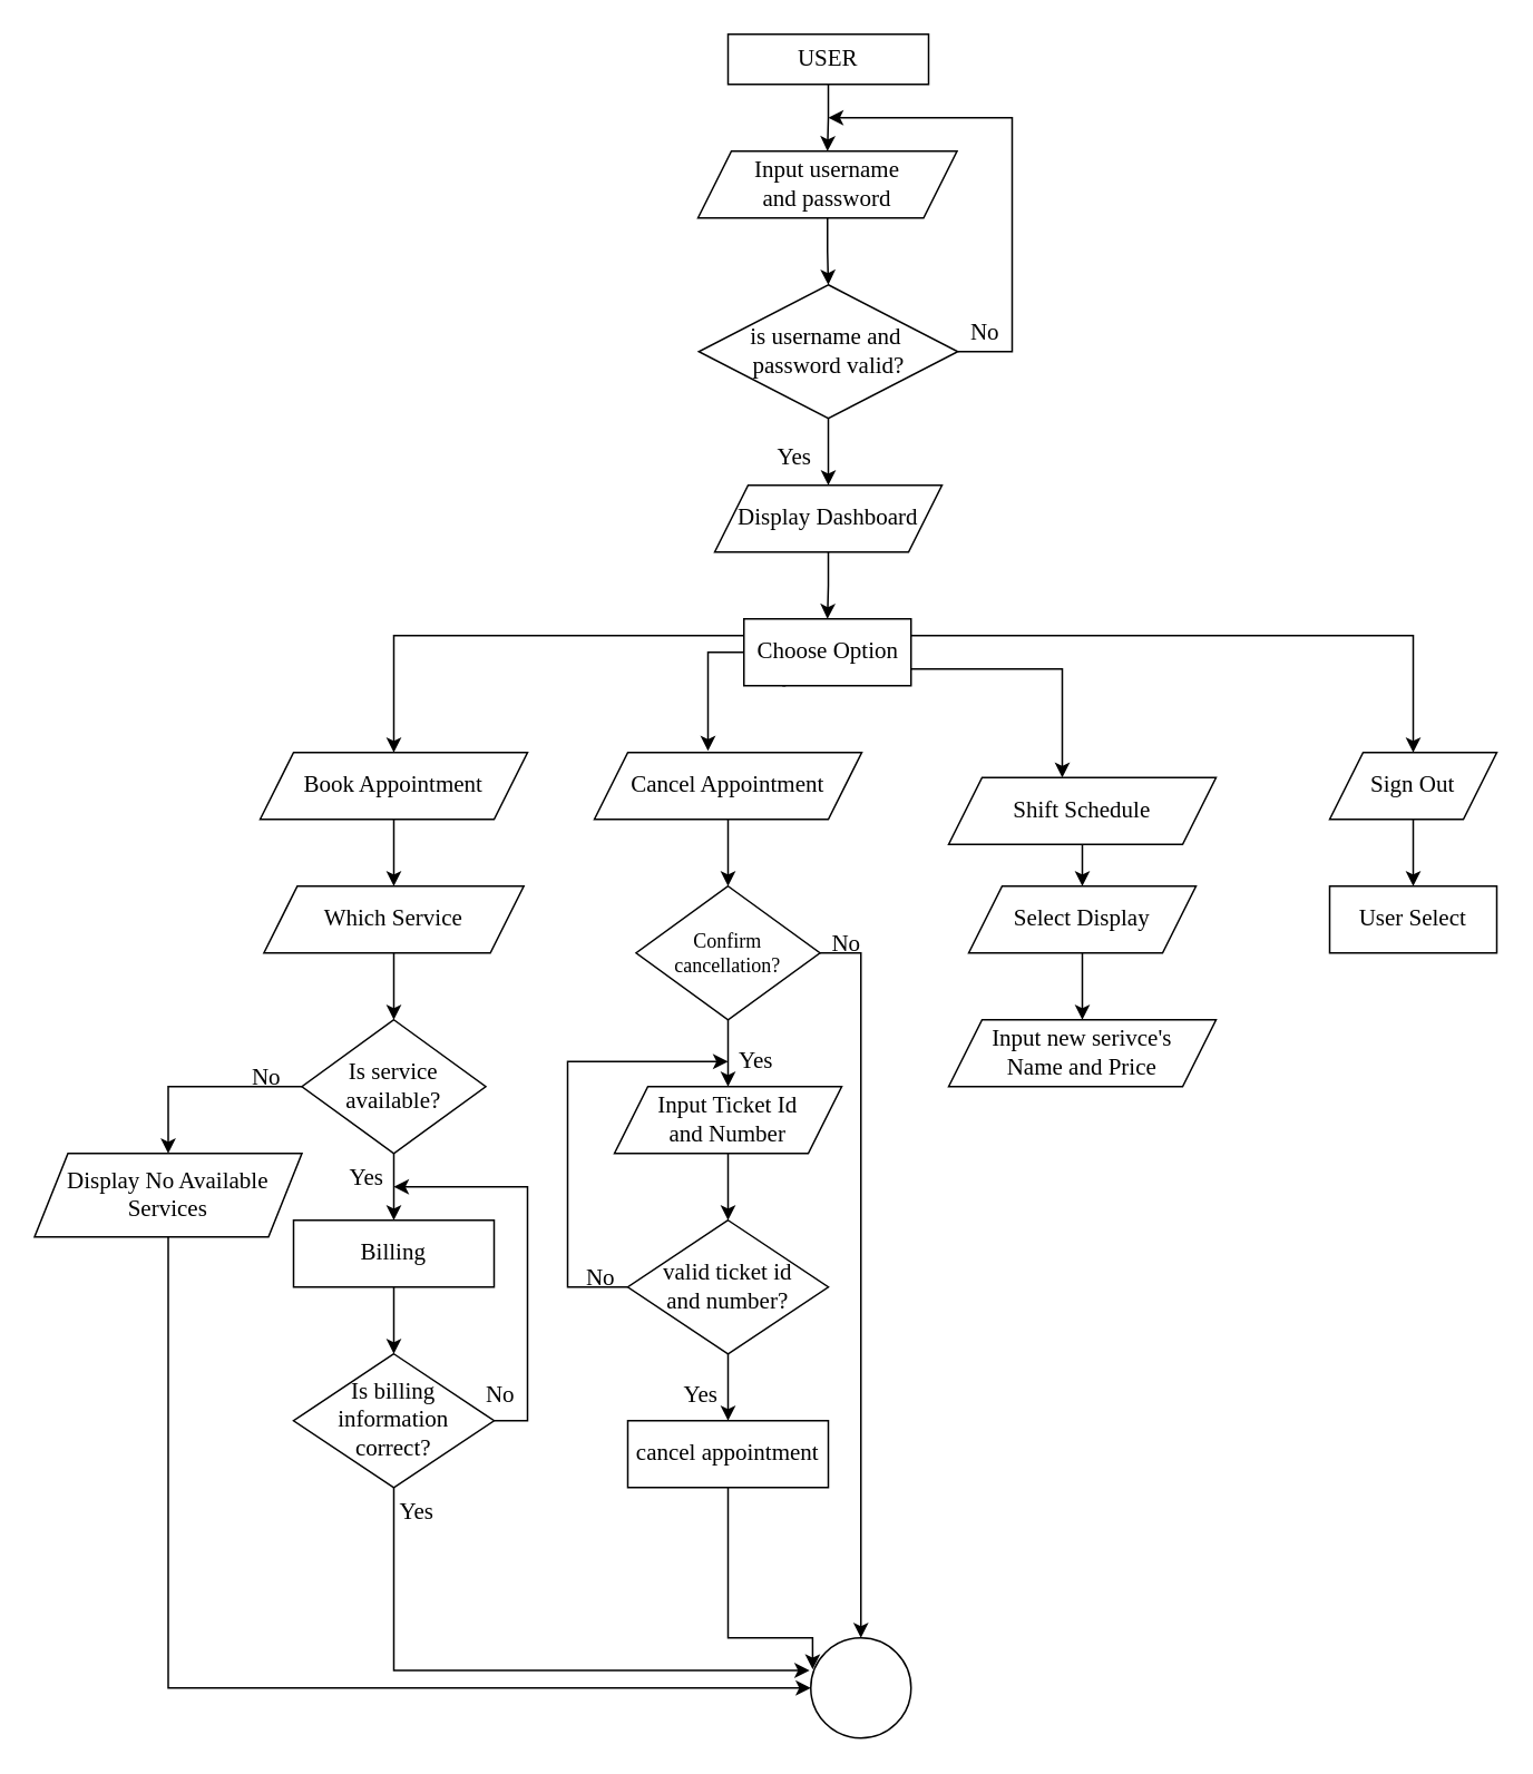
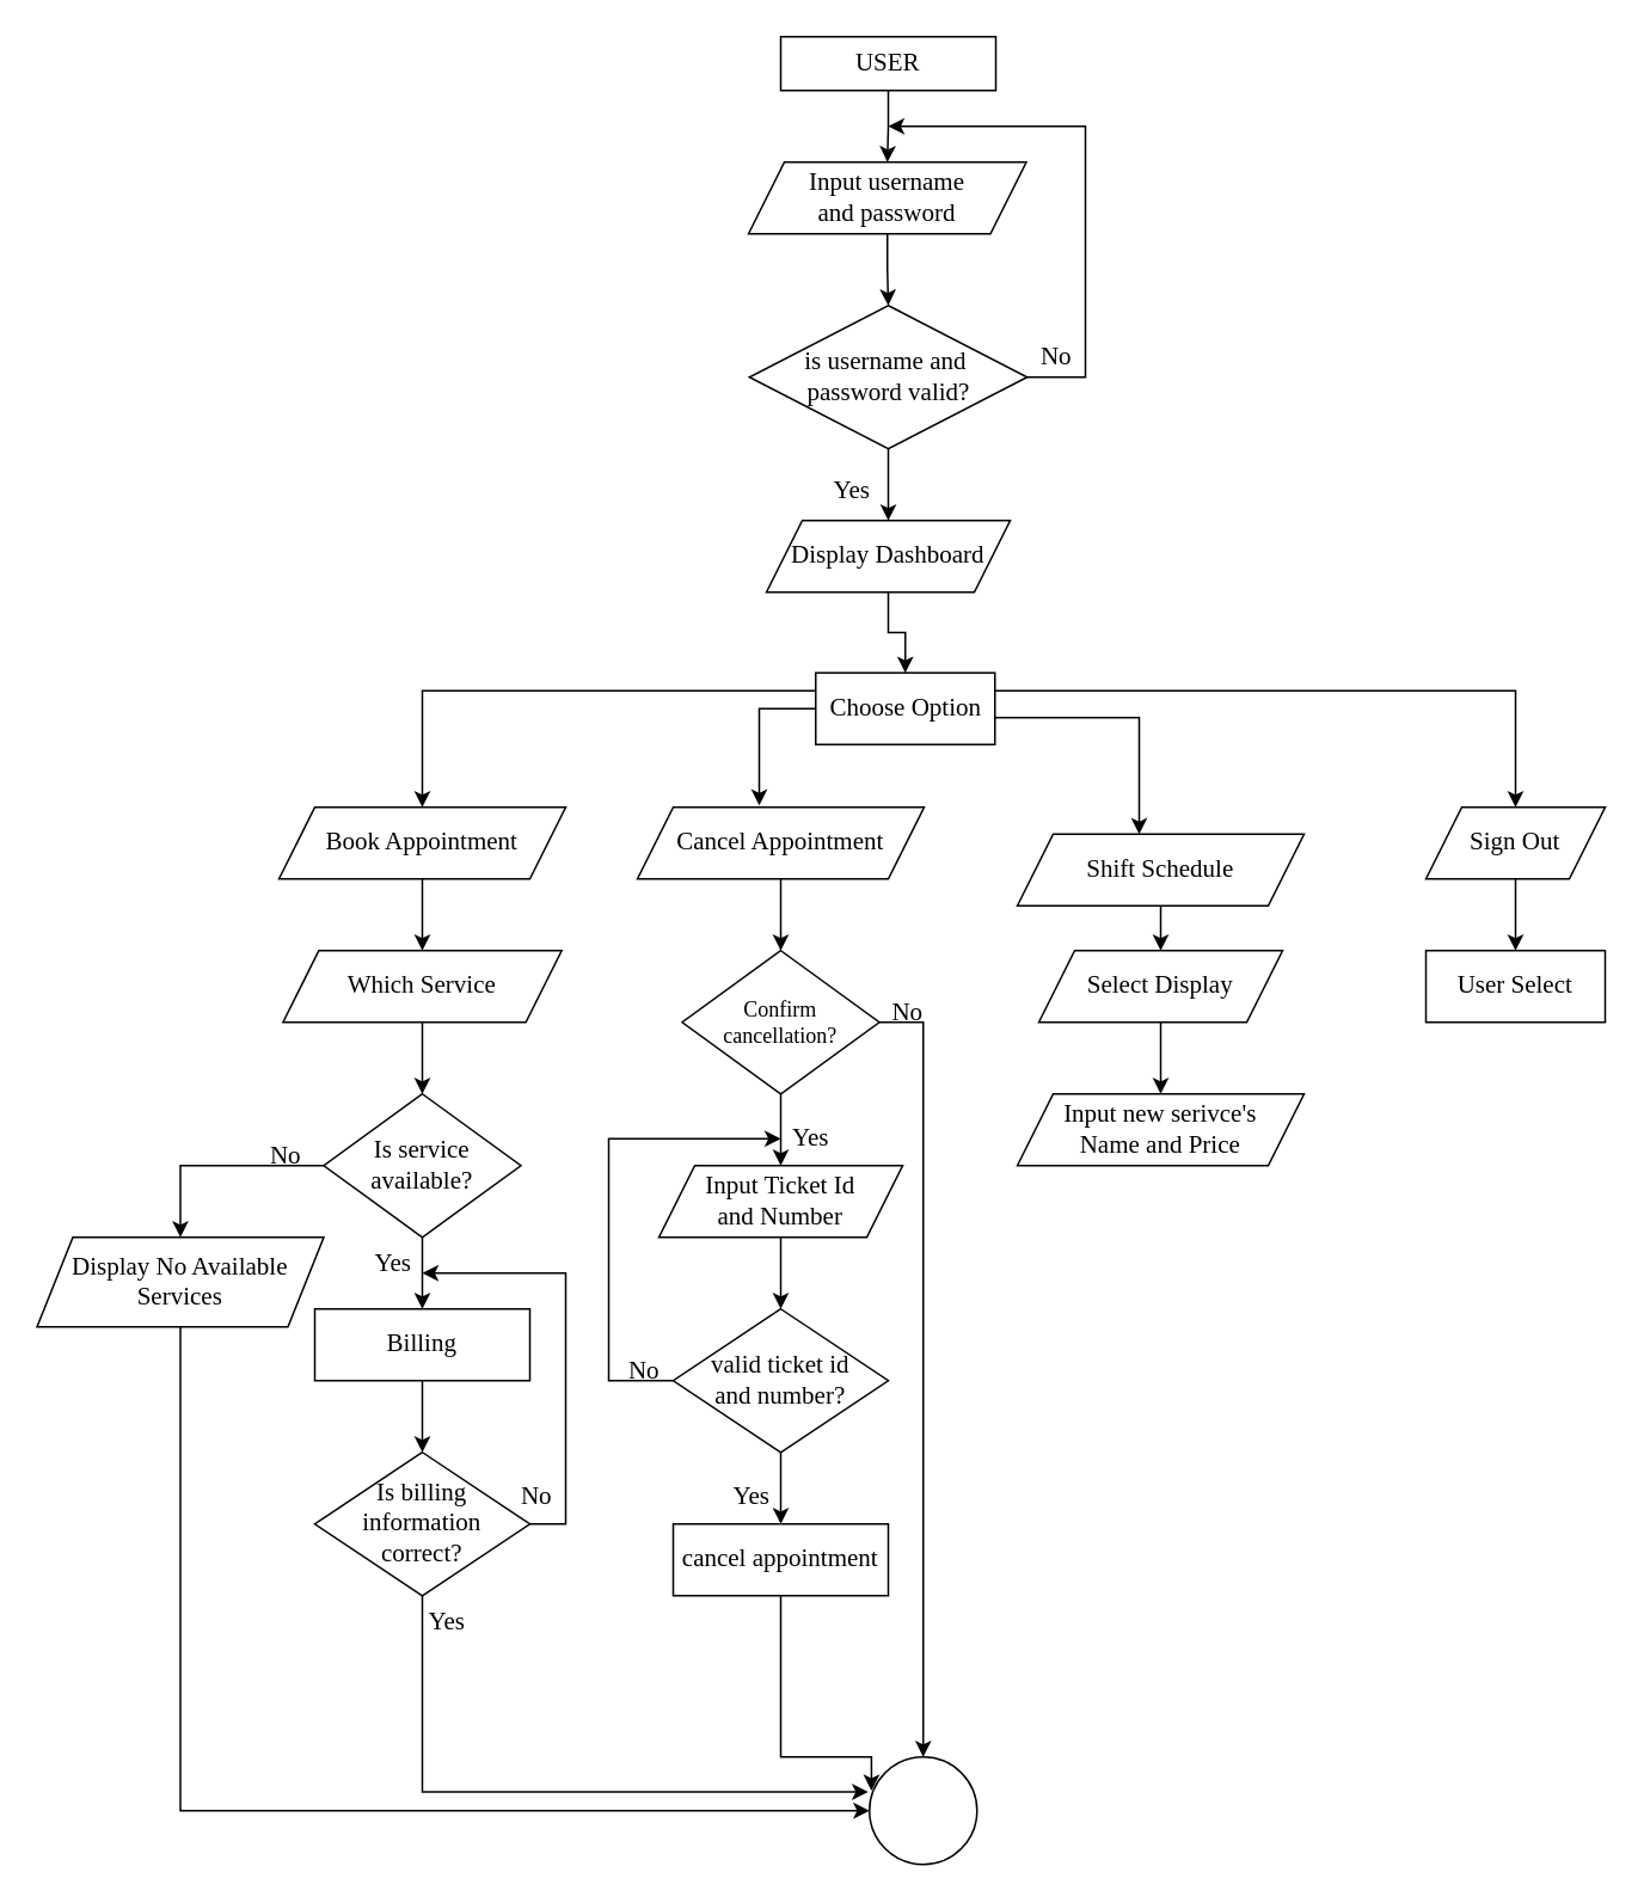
  <mxCell id="0" />
  <mxCell id="1" parent="0" />
  <mxCell id="2" style="edgeStyle=orthogonalEdgeStyle;rounded=0;orthogonalLoop=1;jettySize=auto;html=1;exitX=0.5;exitY=1;exitDx=0;exitDy=0;" parent="1" source="3" target="5" edge="1"><mxGeometry relative="1" as="geometry" /></mxCell>
  <mxCell id="3" value="USER" style="rounded=0;whiteSpace=wrap;html=1;strokeWidth=1;fontSize=14;fontStyle=0;fontFamily=Times New Roman;horizontal=1;" parent="1" vertex="1"><mxGeometry x="435" y="20" width="120" height="30" as="geometry" /></mxCell>
  <mxCell id="4" style="edgeStyle=orthogonalEdgeStyle;rounded=0;orthogonalLoop=1;jettySize=auto;html=1;exitX=0.5;exitY=1;exitDx=0;exitDy=0;entryX=0.5;entryY=0;entryDx=0;entryDy=0;strokeWidth=1;fontSize=14;fontStyle=0;fontFamily=Times New Roman;horizontal=1;" parent="1" source="5" target="8" edge="1"><mxGeometry relative="1" as="geometry" /></mxCell>
  <mxCell id="5" value="Input username&lt;br&gt;and password" style="shape=parallelogram;perimeter=parallelogramPerimeter;whiteSpace=wrap;html=1;fixedSize=1;strokeWidth=1;fontSize=14;fontStyle=0;fontFamily=Times New Roman;horizontal=1;" parent="1" vertex="1"><mxGeometry x="417" y="90" width="155" height="40" as="geometry" /></mxCell>
  <mxCell id="6" style="edgeStyle=orthogonalEdgeStyle;rounded=0;orthogonalLoop=1;jettySize=auto;html=1;exitX=0.5;exitY=1;exitDx=0;exitDy=0;" edge="1" parent="1" source="8" target="12"><mxGeometry relative="1" as="geometry" /></mxCell>
  <mxCell id="7" style="edgeStyle=orthogonalEdgeStyle;rounded=0;orthogonalLoop=1;jettySize=auto;html=1;exitX=1;exitY=0.5;exitDx=0;exitDy=0;" edge="1" parent="1" source="8"><mxGeometry relative="1" as="geometry"><mxPoint x="495" y="70" as="targetPoint" /><Array as="points"><mxPoint x="605" y="210" /><mxPoint x="605" y="70" /></Array></mxGeometry></mxCell>
  <mxCell id="8" value="is username and&amp;nbsp;&lt;br&gt;password valid?" style="rhombus;whiteSpace=wrap;html=1;strokeWidth=1;fontSize=14;fontStyle=0;fontFamily=Times New Roman;horizontal=1;" parent="1" vertex="1"><mxGeometry x="417.5" y="170" width="155" height="80" as="geometry" /></mxCell>
  <mxCell id="9" value="&lt;span style=&quot;font-size: 14px;&quot;&gt;Yes&lt;/span&gt;" style="text;html=1;align=center;verticalAlign=middle;whiteSpace=wrap;rounded=0;fontSize=14;strokeWidth=1;fontStyle=0;fontFamily=Times New Roman;horizontal=1;" parent="1" vertex="1"><mxGeometry x="445" y="259" width="60" height="30" as="geometry" /></mxCell>
  <mxCell id="10" value="&lt;span style=&quot;font-size: 14px;&quot;&gt;No&lt;/span&gt;" style="text;html=1;align=center;verticalAlign=middle;whiteSpace=wrap;rounded=0;strokeWidth=1;fontSize=14;fontStyle=0;fontFamily=Times New Roman;horizontal=1;" parent="1" vertex="1"><mxGeometry x="559" y="184" width="60" height="30" as="geometry" /></mxCell>
  <mxCell id="11" style="edgeStyle=orthogonalEdgeStyle;rounded=0;orthogonalLoop=1;jettySize=auto;html=1;exitX=0.5;exitY=1;exitDx=0;exitDy=0;entryX=0.5;entryY=0;entryDx=0;entryDy=0;" edge="1" parent="1" source="12" target="17"><mxGeometry relative="1" as="geometry" /></mxCell>
  <mxCell id="12" value="Display Dashboard" style="shape=parallelogram;perimeter=parallelogramPerimeter;whiteSpace=wrap;html=1;fixedSize=1;strokeWidth=1;fontSize=14;fontStyle=0;fontFamily=Times New Roman;horizontal=1;" vertex="1" parent="1"><mxGeometry x="427" y="290" width="136" height="40" as="geometry" /></mxCell>
  <mxCell id="13" style="edgeStyle=orthogonalEdgeStyle;rounded=0;orthogonalLoop=1;jettySize=auto;html=1;exitX=0;exitY=0.25;exitDx=0;exitDy=0;entryX=0.5;entryY=0;entryDx=0;entryDy=0;" edge="1" parent="1" source="17" target="18"><mxGeometry relative="1" as="geometry" /></mxCell>
  <mxCell id="14" style="edgeStyle=orthogonalEdgeStyle;rounded=0;orthogonalLoop=1;jettySize=auto;html=1;exitX=0;exitY=0.5;exitDx=0;exitDy=0;entryX=0.425;entryY=-0.025;entryDx=0;entryDy=0;entryPerimeter=0;" edge="1" parent="1" source="17" target="20"><mxGeometry relative="1" as="geometry" /></mxCell>
  <mxCell id="15" style="edgeStyle=orthogonalEdgeStyle;rounded=0;orthogonalLoop=1;jettySize=auto;html=1;exitX=0.25;exitY=1;exitDx=0;exitDy=0;" edge="1" parent="1" source="17" target="22"><mxGeometry relative="1" as="geometry"><Array as="points"><mxPoint x="468" y="400" /><mxPoint x="635" y="400" /></Array></mxGeometry></mxCell>
  <mxCell id="16" style="edgeStyle=orthogonalEdgeStyle;rounded=0;orthogonalLoop=1;jettySize=auto;html=1;exitX=1;exitY=0.25;exitDx=0;exitDy=0;entryX=0.5;entryY=0;entryDx=0;entryDy=0;" edge="1" parent="1" source="17" target="24"><mxGeometry relative="1" as="geometry" /></mxCell>
- <mxCell id="17" value="Choose Option" style="rounded=0;whiteSpace=wrap;html=1;strokeWidth=1;fontSize=14;fontStyle=0;fontFamily=Times New Roman;horizontal=1;" vertex="1" parent="1"><mxGeometry x="444.5" y="370" width="100" height="40" as="geometry" /></mxCell>
+ <mxCell id="17" value="Choose Option" style="rounded=0;whiteSpace=wrap;html=1;strokeWidth=1;fontSize=14;fontStyle=0;fontFamily=Times New Roman;horizontal=1;" vertex="1" parent="1"><mxGeometry x="454.5" y="375" width="100" height="40" as="geometry" /></mxCell>
  <mxCell id="18" value="Book Appointment" style="shape=parallelogram;perimeter=parallelogramPerimeter;whiteSpace=wrap;html=1;fixedSize=1;strokeWidth=1;fontSize=14;fontStyle=0;fontFamily=Times New Roman;horizontal=1;" vertex="1" parent="1"><mxGeometry x="155" y="450" width="160" height="40" as="geometry" /></mxCell>
  <mxCell id="19" style="edgeStyle=orthogonalEdgeStyle;rounded=0;orthogonalLoop=1;jettySize=auto;html=1;exitX=0.5;exitY=1;exitDx=0;exitDy=0;entryX=0.5;entryY=0;entryDx=0;entryDy=0;" edge="1" parent="1" source="20" target="47"><mxGeometry relative="1" as="geometry" /></mxCell>
  <mxCell id="20" value="Cancel Appointment" style="shape=parallelogram;perimeter=parallelogramPerimeter;whiteSpace=wrap;html=1;fixedSize=1;strokeWidth=1;fontSize=14;fontStyle=0;fontFamily=Times New Roman;horizontal=1;" vertex="1" parent="1"><mxGeometry x="355" y="450" width="160" height="40" as="geometry" /></mxCell>
  <mxCell id="21" style="edgeStyle=orthogonalEdgeStyle;rounded=0;orthogonalLoop=1;jettySize=auto;html=1;exitX=0.5;exitY=1;exitDx=0;exitDy=0;" edge="1" parent="1" source="22" target="29"><mxGeometry relative="1" as="geometry" /></mxCell>
  <mxCell id="22" value="Shift Schedule" style="shape=parallelogram;perimeter=parallelogramPerimeter;whiteSpace=wrap;html=1;fixedSize=1;strokeWidth=1;fontSize=14;fontStyle=0;fontFamily=Times New Roman;horizontal=1;" vertex="1" parent="1"><mxGeometry x="567" y="465" width="160" height="40" as="geometry" /></mxCell>
  <mxCell id="23" value="" style="edgeStyle=orthogonalEdgeStyle;rounded=0;orthogonalLoop=1;jettySize=auto;html=1;" edge="1" parent="1" source="24" target="31"><mxGeometry relative="1" as="geometry" /></mxCell>
  <mxCell id="24" value="Sign Out" style="shape=parallelogram;perimeter=parallelogramPerimeter;whiteSpace=wrap;html=1;fixedSize=1;strokeWidth=1;fontSize=14;fontStyle=0;fontFamily=Times New Roman;horizontal=1;" vertex="1" parent="1"><mxGeometry x="795" y="450" width="100" height="40" as="geometry" /></mxCell>
  <mxCell id="25" style="edgeStyle=orthogonalEdgeStyle;rounded=0;orthogonalLoop=1;jettySize=auto;html=1;entryX=0.5;entryY=0;entryDx=0;entryDy=0;" edge="1" parent="1" source="18" target="27"><mxGeometry relative="1" as="geometry" /></mxCell>
  <mxCell id="26" style="edgeStyle=orthogonalEdgeStyle;rounded=0;orthogonalLoop=1;jettySize=auto;html=1;exitX=0.5;exitY=1;exitDx=0;exitDy=0;" edge="1" parent="1" source="27" target="35"><mxGeometry relative="1" as="geometry" /></mxCell>
  <mxCell id="27" value="Which Service" style="shape=parallelogram;perimeter=parallelogramPerimeter;whiteSpace=wrap;html=1;fixedSize=1;strokeWidth=1;fontSize=14;fontStyle=0;fontFamily=Times New Roman;horizontal=1;" vertex="1" parent="1"><mxGeometry x="157.25" y="530" width="155.5" height="40" as="geometry" /></mxCell>
  <mxCell id="28" value="" style="edgeStyle=orthogonalEdgeStyle;rounded=0;orthogonalLoop=1;jettySize=auto;html=1;" edge="1" parent="1" source="29" target="30"><mxGeometry relative="1" as="geometry" /></mxCell>
  <mxCell id="29" value="Select Display" style="shape=parallelogram;perimeter=parallelogramPerimeter;whiteSpace=wrap;html=1;fixedSize=1;strokeWidth=1;fontSize=14;fontStyle=0;fontFamily=Times New Roman;horizontal=1;" vertex="1" parent="1"><mxGeometry x="579" y="530" width="136" height="40" as="geometry" /></mxCell>
  <mxCell id="30" value="Input new serivce's&lt;br&gt;Name and Price" style="shape=parallelogram;perimeter=parallelogramPerimeter;whiteSpace=wrap;html=1;fixedSize=1;strokeWidth=1;fontSize=14;fontStyle=0;fontFamily=Times New Roman;horizontal=1;" vertex="1" parent="1"><mxGeometry x="567" y="610" width="160" height="40" as="geometry" /></mxCell>
  <mxCell id="31" value="User Select" style="whiteSpace=wrap;html=1;fontSize=14;fontFamily=Times New Roman;strokeWidth=1;fontStyle=0;" vertex="1" parent="1"><mxGeometry x="795" y="530" width="100" height="40" as="geometry" /></mxCell>
  <mxCell id="32" value="" style="ellipse;whiteSpace=wrap;html=1;aspect=fixed;" vertex="1" parent="1"><mxGeometry x="484.5" y="980" width="60" height="60" as="geometry" /></mxCell>
  <mxCell id="33" style="edgeStyle=orthogonalEdgeStyle;rounded=0;orthogonalLoop=1;jettySize=auto;html=1;exitX=0;exitY=0.5;exitDx=0;exitDy=0;entryX=0.5;entryY=0;entryDx=0;entryDy=0;" edge="1" parent="1" source="35" target="37"><mxGeometry relative="1" as="geometry"><Array as="points"><mxPoint x="180" y="650" /><mxPoint x="100" y="650" /></Array></mxGeometry></mxCell>
  <mxCell id="34" value="" style="edgeStyle=orthogonalEdgeStyle;rounded=0;orthogonalLoop=1;jettySize=auto;html=1;" edge="1" parent="1" source="35" target="39"><mxGeometry relative="1" as="geometry" /></mxCell>
  <mxCell id="35" value="Is service available?" style="rhombus;whiteSpace=wrap;html=1;strokeWidth=1;fontSize=14;fontStyle=0;fontFamily=Times New Roman;horizontal=1;" vertex="1" parent="1"><mxGeometry x="180" y="610" width="110" height="80" as="geometry" /></mxCell>
  <mxCell id="36" style="edgeStyle=orthogonalEdgeStyle;rounded=0;orthogonalLoop=1;jettySize=auto;html=1;exitX=0.5;exitY=1;exitDx=0;exitDy=0;entryX=0;entryY=0.5;entryDx=0;entryDy=0;" edge="1" parent="1" source="37" target="32"><mxGeometry relative="1" as="geometry" /></mxCell>
  <mxCell id="37" value="Display No Available&lt;br style=&quot;font-size: 14px;&quot;&gt;Services" style="shape=parallelogram;perimeter=parallelogramPerimeter;whiteSpace=wrap;html=1;fixedSize=1;strokeWidth=1;fontSize=14;fontStyle=0;fontFamily=Times New Roman;horizontal=1;" vertex="1" parent="1"><mxGeometry x="20" y="690" width="160" height="50" as="geometry" /></mxCell>
  <mxCell id="38" value="" style="edgeStyle=orthogonalEdgeStyle;rounded=0;orthogonalLoop=1;jettySize=auto;html=1;" edge="1" parent="1" source="39" target="42"><mxGeometry relative="1" as="geometry" /></mxCell>
  <mxCell id="39" value="Billing" style="whiteSpace=wrap;html=1;fontSize=14;fontFamily=Times New Roman;strokeWidth=1;fontStyle=0;" vertex="1" parent="1"><mxGeometry x="175" y="730" width="120" height="40" as="geometry" /></mxCell>
  <mxCell id="40" style="edgeStyle=orthogonalEdgeStyle;rounded=0;orthogonalLoop=1;jettySize=auto;html=1;exitX=0.5;exitY=1;exitDx=0;exitDy=0;entryX=-0.012;entryY=0.325;entryDx=0;entryDy=0;entryPerimeter=0;" edge="1" parent="1" source="42" target="32"><mxGeometry relative="1" as="geometry" /></mxCell>
  <mxCell id="41" style="edgeStyle=orthogonalEdgeStyle;rounded=0;orthogonalLoop=1;jettySize=auto;html=1;exitX=1;exitY=0.5;exitDx=0;exitDy=0;" edge="1" parent="1" source="42"><mxGeometry relative="1" as="geometry"><mxPoint x="235" y="710" as="targetPoint" /><Array as="points"><mxPoint x="315" y="850" /><mxPoint x="315" y="710" /></Array></mxGeometry></mxCell>
  <mxCell id="42" value="Is billing information &lt;br&gt;correct?" style="rhombus;whiteSpace=wrap;html=1;fontSize=14;fontFamily=Times New Roman;strokeWidth=1;fontStyle=0;" vertex="1" parent="1"><mxGeometry x="175" y="810" width="120" height="80" as="geometry" /></mxCell>
  <mxCell id="43" value="&lt;span style=&quot;font-size: 14px;&quot;&gt;Yes&lt;/span&gt;" style="text;html=1;align=center;verticalAlign=middle;whiteSpace=wrap;rounded=0;fontSize=14;strokeWidth=1;fontStyle=0;fontFamily=Times New Roman;horizontal=1;" vertex="1" parent="1"><mxGeometry x="219" y="890" width="60" height="30" as="geometry" /></mxCell>
  <mxCell id="44" value="&lt;span style=&quot;font-size: 14px;&quot;&gt;No&lt;/span&gt;" style="text;html=1;align=center;verticalAlign=middle;whiteSpace=wrap;rounded=0;strokeWidth=1;fontSize=14;fontStyle=0;fontFamily=Times New Roman;horizontal=1;" vertex="1" parent="1"><mxGeometry x="269" y="820" width="60" height="30" as="geometry" /></mxCell>
  <mxCell id="45" style="edgeStyle=orthogonalEdgeStyle;rounded=0;orthogonalLoop=1;jettySize=auto;html=1;exitX=0.5;exitY=1;exitDx=0;exitDy=0;entryX=0.5;entryY=0;entryDx=0;entryDy=0;" edge="1" parent="1" source="47" target="51"><mxGeometry relative="1" as="geometry" /></mxCell>
  <mxCell id="46" style="edgeStyle=orthogonalEdgeStyle;rounded=0;orthogonalLoop=1;jettySize=auto;html=1;exitX=1;exitY=0.5;exitDx=0;exitDy=0;entryX=0.5;entryY=0;entryDx=0;entryDy=0;" edge="1" parent="1" source="47" target="32"><mxGeometry relative="1" as="geometry" /></mxCell>
  <mxCell id="47" value="&lt;font face=&quot;Times New Roman&quot;&gt;Confirm &lt;br&gt;cancellation?&lt;/font&gt;" style="rhombus;whiteSpace=wrap;html=1;" vertex="1" parent="1"><mxGeometry x="380" y="530" width="110" height="80" as="geometry" /></mxCell>
  <mxCell id="48" value="&lt;span style=&quot;font-size: 14px;&quot;&gt;Yes&lt;/span&gt;" style="text;html=1;align=center;verticalAlign=middle;whiteSpace=wrap;rounded=0;fontSize=14;strokeWidth=1;fontStyle=0;fontFamily=Times New Roman;horizontal=1;" vertex="1" parent="1"><mxGeometry x="189" y="690" width="60" height="30" as="geometry" /></mxCell>
  <mxCell id="49" value="&lt;span style=&quot;font-size: 14px;&quot;&gt;No&lt;/span&gt;" style="text;html=1;align=center;verticalAlign=middle;whiteSpace=wrap;rounded=0;strokeWidth=1;fontSize=14;fontStyle=0;fontFamily=Times New Roman;horizontal=1;" vertex="1" parent="1"><mxGeometry x="129" y="630" width="60" height="30" as="geometry" /></mxCell>
  <mxCell id="50" value="" style="edgeStyle=orthogonalEdgeStyle;rounded=0;orthogonalLoop=1;jettySize=auto;html=1;" edge="1" parent="1" source="51" target="54"><mxGeometry relative="1" as="geometry" /></mxCell>
  <mxCell id="51" value="Input Ticket Id&lt;br&gt;and Number" style="shape=parallelogram;perimeter=parallelogramPerimeter;whiteSpace=wrap;html=1;fixedSize=1;strokeWidth=1;fontSize=14;fontStyle=0;fontFamily=Times New Roman;horizontal=1;" vertex="1" parent="1"><mxGeometry x="367" y="650" width="136" height="40" as="geometry" /></mxCell>
  <mxCell id="52" value="" style="edgeStyle=orthogonalEdgeStyle;rounded=0;orthogonalLoop=1;jettySize=auto;html=1;" edge="1" parent="1" source="54" target="56"><mxGeometry relative="1" as="geometry" /></mxCell>
  <mxCell id="53" style="edgeStyle=orthogonalEdgeStyle;rounded=0;orthogonalLoop=1;jettySize=auto;html=1;exitX=0;exitY=0.5;exitDx=0;exitDy=0;entryX=0;entryY=0.5;entryDx=0;entryDy=0;" edge="1" parent="1" source="54" target="57"><mxGeometry relative="1" as="geometry"><Array as="points"><mxPoint x="339" y="770" /><mxPoint x="339" y="635" /></Array></mxGeometry></mxCell>
  <mxCell id="54" value="valid ticket id&lt;br&gt;and number?" style="rhombus;whiteSpace=wrap;html=1;fontSize=14;fontFamily=Times New Roman;strokeWidth=1;fontStyle=0;" vertex="1" parent="1"><mxGeometry x="375" y="730" width="120" height="80" as="geometry" /></mxCell>
  <mxCell id="55" style="edgeStyle=orthogonalEdgeStyle;rounded=0;orthogonalLoop=1;jettySize=auto;html=1;exitX=0.5;exitY=1;exitDx=0;exitDy=0;entryX=0.019;entryY=0.314;entryDx=0;entryDy=0;entryPerimeter=0;" edge="1" parent="1" source="56" target="32"><mxGeometry relative="1" as="geometry"><Array as="points"><mxPoint x="435" y="980" /><mxPoint x="486" y="980" /></Array></mxGeometry></mxCell>
  <mxCell id="56" value="cancel appointment" style="whiteSpace=wrap;html=1;fontSize=14;fontFamily=Times New Roman;strokeWidth=1;fontStyle=0;" vertex="1" parent="1"><mxGeometry x="375" y="850" width="120" height="40" as="geometry" /></mxCell>
  <mxCell id="57" value="&lt;span style=&quot;font-size: 14px;&quot;&gt;Yes&lt;/span&gt;" style="text;html=1;align=center;verticalAlign=middle;whiteSpace=wrap;rounded=0;fontSize=14;strokeWidth=1;fontStyle=0;fontFamily=Times New Roman;horizontal=1;" vertex="1" parent="1"><mxGeometry x="435" y="620" width="34" height="30" as="geometry" /></mxCell>
  <mxCell id="58" value="&lt;span style=&quot;font-size: 14px;&quot;&gt;No&lt;/span&gt;" style="text;html=1;align=center;verticalAlign=middle;whiteSpace=wrap;rounded=0;strokeWidth=1;fontSize=14;fontStyle=0;fontFamily=Times New Roman;horizontal=1;" vertex="1" parent="1"><mxGeometry x="476" y="550" width="60" height="30" as="geometry" /></mxCell>
  <mxCell id="59" value="&lt;span style=&quot;font-size: 14px;&quot;&gt;Yes&lt;/span&gt;" style="text;html=1;align=center;verticalAlign=middle;whiteSpace=wrap;rounded=0;fontSize=14;strokeWidth=1;fontStyle=0;fontFamily=Times New Roman;horizontal=1;" vertex="1" parent="1"><mxGeometry x="389" y="820" width="60" height="30" as="geometry" /></mxCell>
  <mxCell id="60" value="&lt;span style=&quot;font-size: 14px;&quot;&gt;No&lt;/span&gt;" style="text;html=1;align=center;verticalAlign=middle;whiteSpace=wrap;rounded=0;strokeWidth=1;fontSize=14;fontStyle=0;fontFamily=Times New Roman;horizontal=1;" vertex="1" parent="1"><mxGeometry x="329" y="750" width="60" height="30" as="geometry" /></mxCell>
